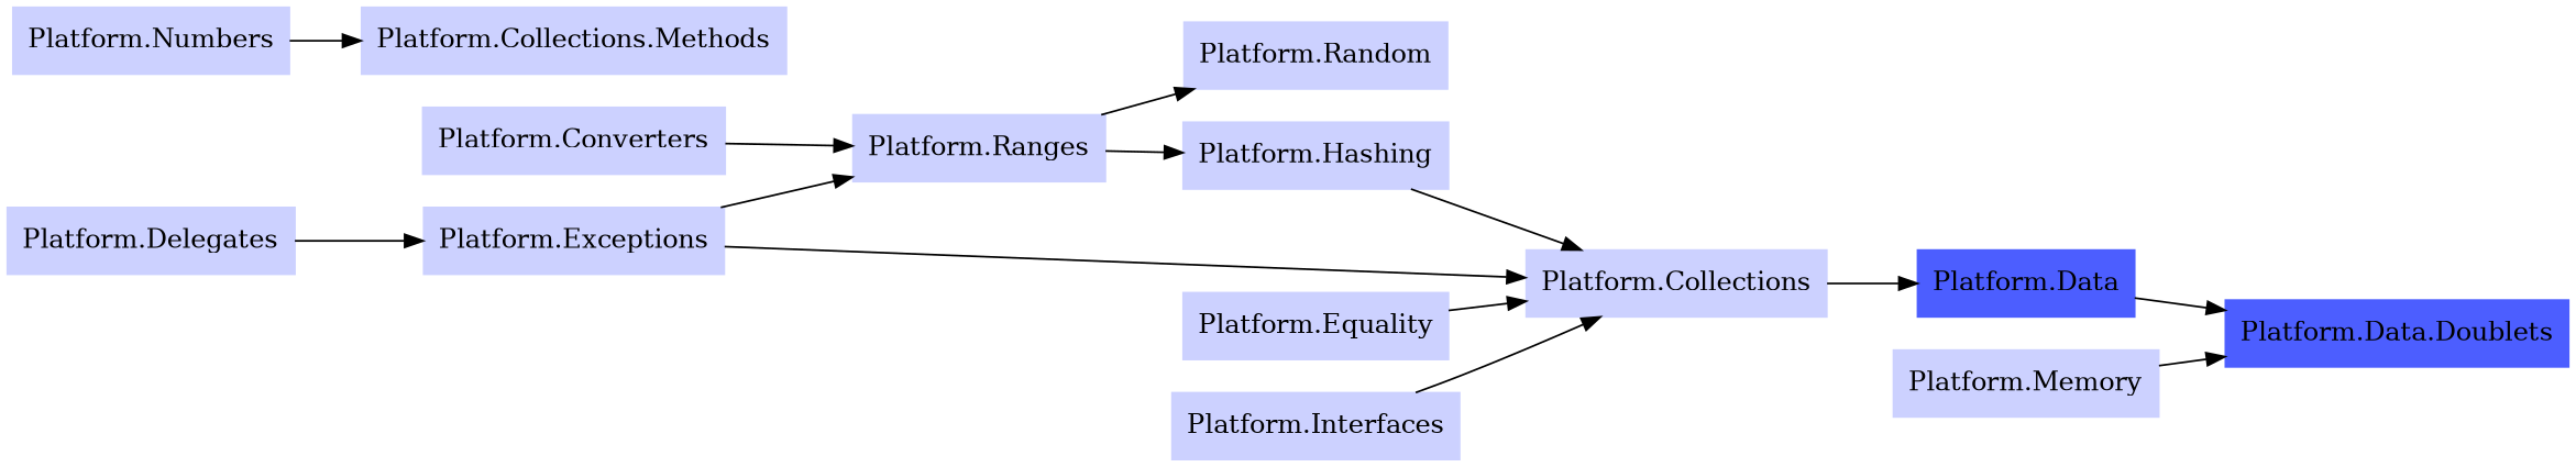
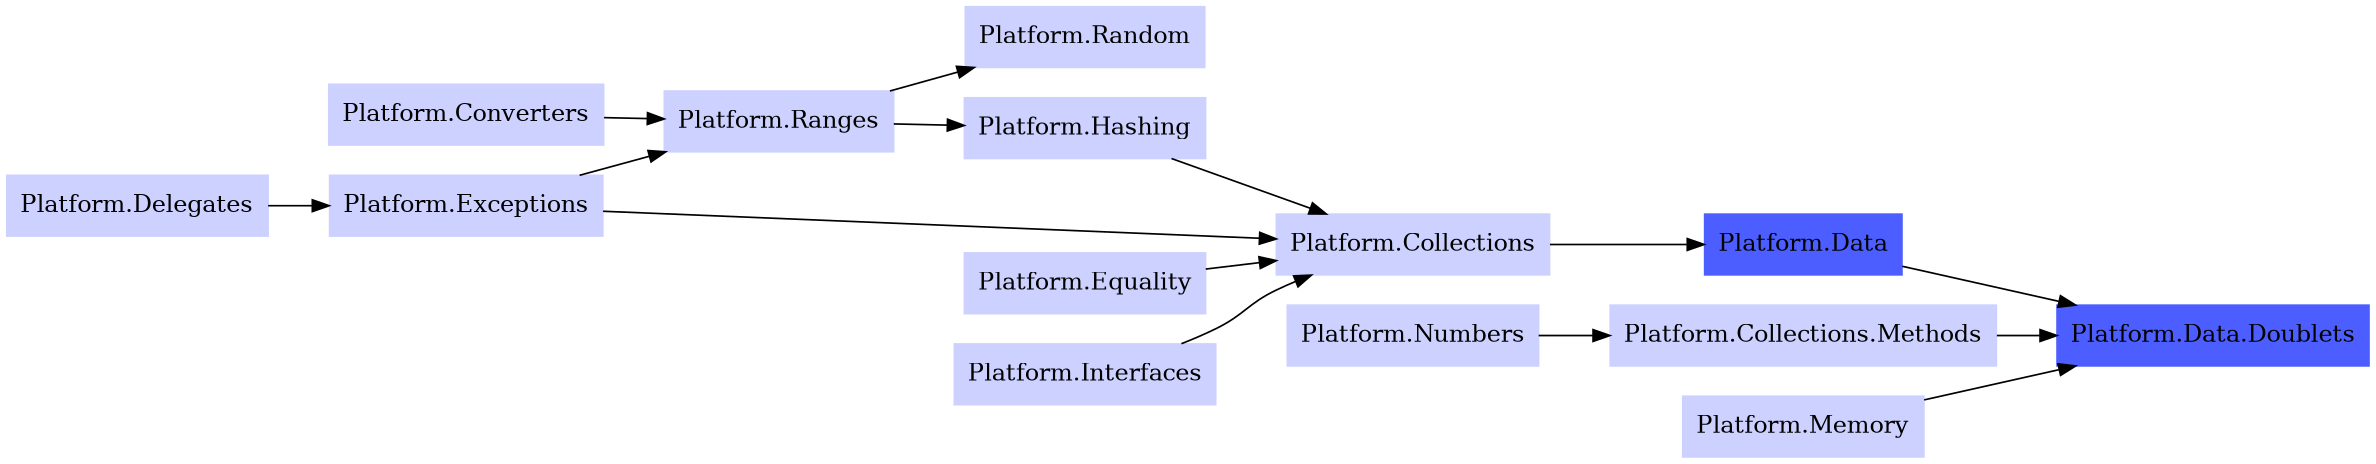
  digraph {
    rankdir=LR
    node [color="0.650 0.200 1.000" shape=rectangle style=filled]
    "Platform.Delegates"
    "Platform.Exceptions"
    "Platform.Ranges"
    "Platform.Collections"
    "Platform.Random"
    "Platform.Hashing"
    "Platform.Data" [color="0.650 0.700 1.000"]
    "Platform.Numbers"
    "Platform.Collections.Methods"
    "Platform.Data.Doublets" [color="0.650 0.700 1.000"]
    "Platform.Converters"
    "Platform.Memory"
    "Platform.Equality"
    "Platform.Interfaces"
    "Platform.Delegates" -> "Platform.Exceptions"
    "Platform.Exceptions" -> "Platform.Ranges"
    "Platform.Exceptions" -> "Platform.Collections"
    "Platform.Ranges" -> "Platform.Random"
    "Platform.Ranges" -> "Platform.Hashing"
    "Platform.Collections" -> "Platform.Data"
    "Platform.Hashing" -> "Platform.Collections"
    "Platform.Data" -> "Platform.Data.Doublets"
    "Platform.Numbers" -> "Platform.Collections.Methods"
+   "Platform.Collections.Methods" -> "Platform.Data.Doublets"
    "Platform.Converters" -> "Platform.Ranges"
    "Platform.Memory" -> "Platform.Data.Doublets"
    "Platform.Equality" -> "Platform.Collections"
    "Platform.Interfaces" -> "Platform.Collections"
  }
